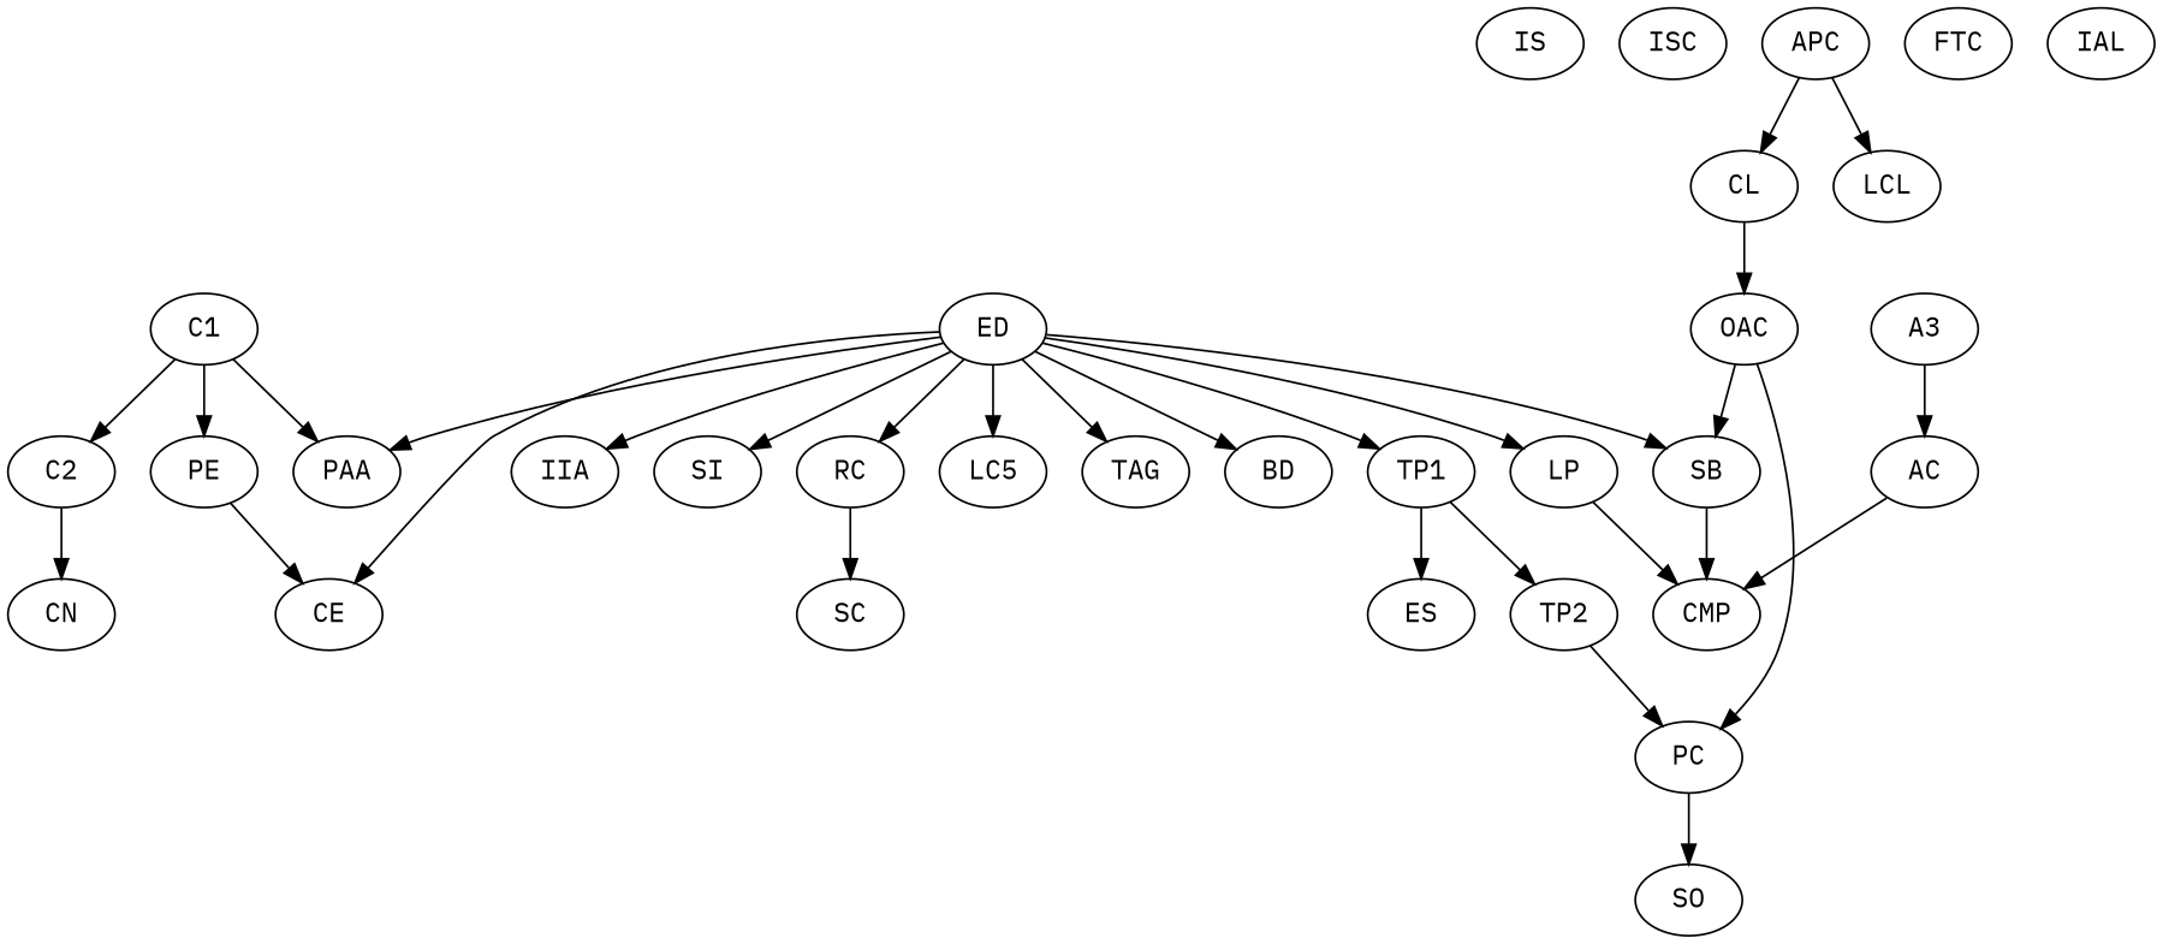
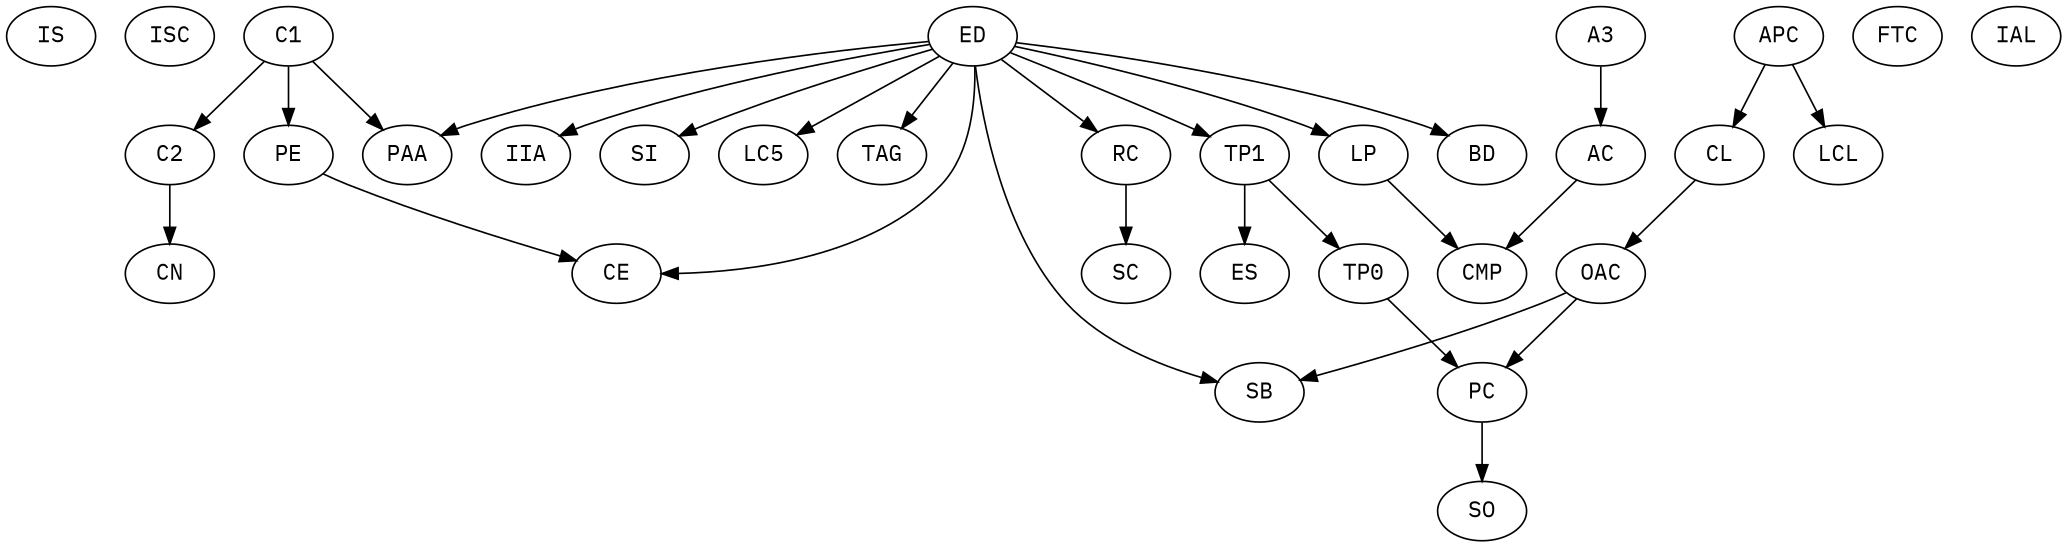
  digraph {
    fontname="IBM Plex Mono"
    node [fontname="IBM Plex Mono"]
    edge [fontname="IBM Plex Mono"]
    IS
    ISC
    C1
    C2
    PE
    PAA
    CN
    CE
    APC
    CL
    LCL
    OAC
    ED
    TP1
    n15 [label=LC5]
    TAG
    RC
    LP
    BD
    IIA
    SB
    SI
    FTC
    PC
    IAL
-   TP2
+   TP2 [label=TP0]
    ES
    SC
    CMP
    SO
    n31 [label=A3]
    AC
    C1 -> C2
    C1 -> PE
    C1 -> PAA
    C2 -> CN
    PE -> CE
    APC -> CL
    APC -> LCL
    CL -> OAC
    OAC -> SB
    OAC -> PC
    ED -> PAA
    ED -> CE
    ED -> TP1
    ED -> n15
    ED -> TAG
    ED -> RC
    ED -> LP
    ED -> BD
    ED -> IIA
    ED -> SB
    ED -> SI
    TP1 -> TP2
    TP1 -> ES
    RC -> SC
    LP -> CMP
-   SB -> CMP
    PC -> SO
    TP2 -> PC
    n31 -> AC
    AC -> CMP
  }
